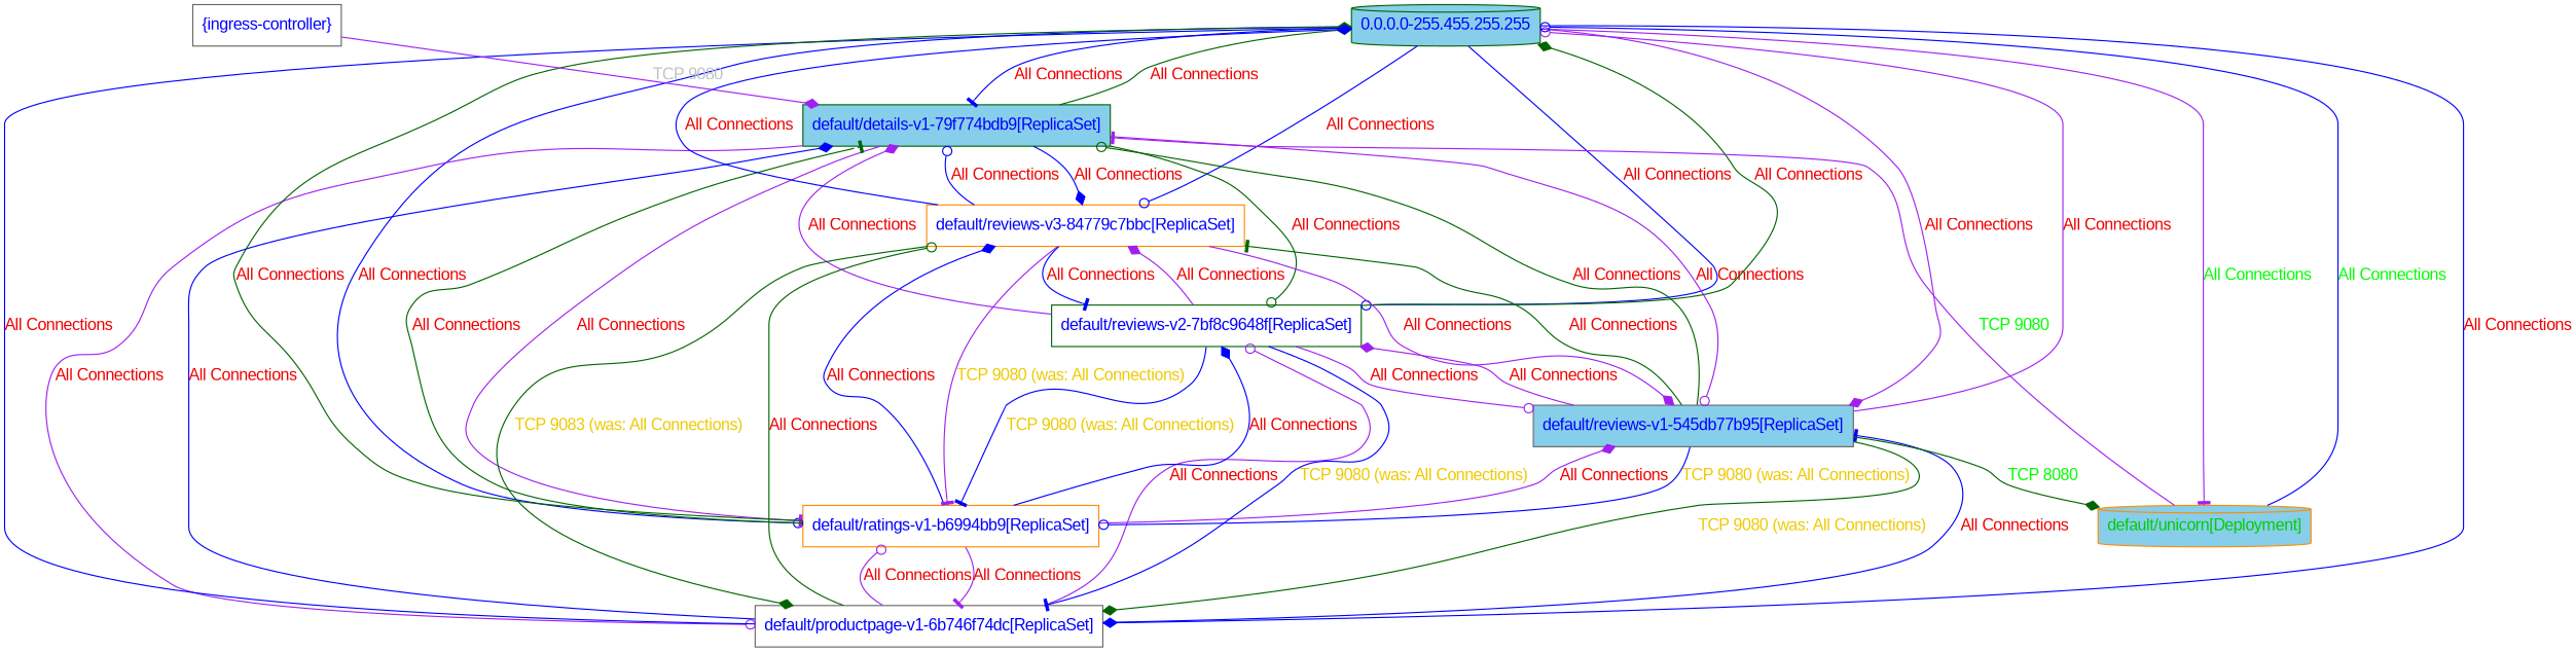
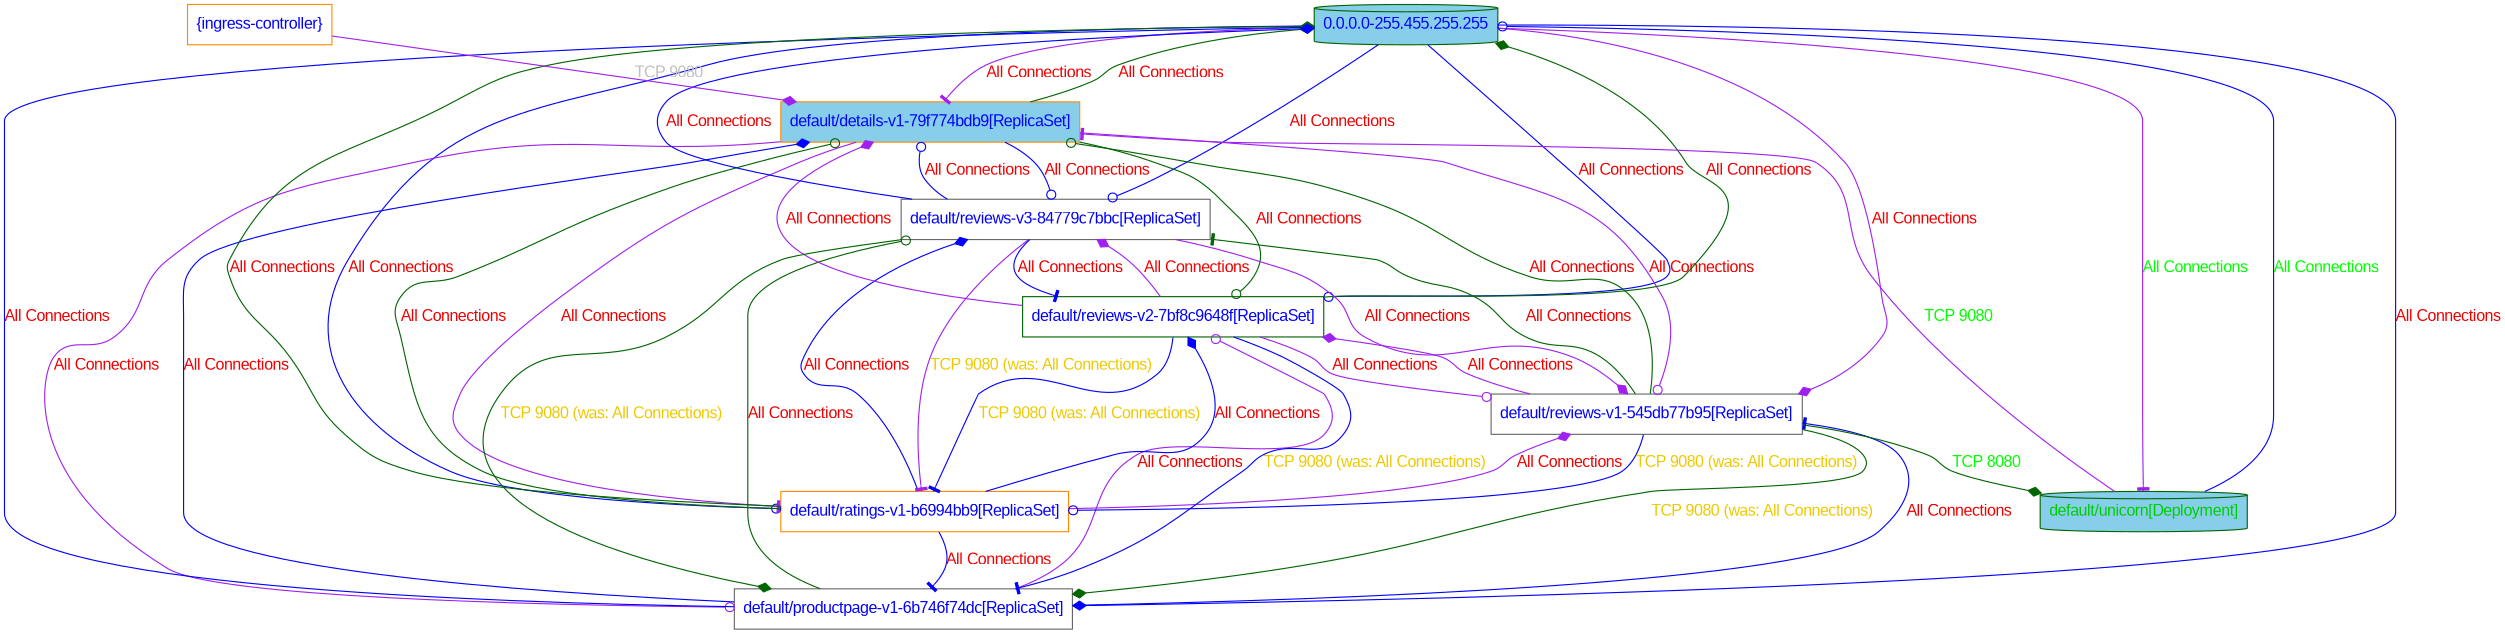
  digraph {
    fontname="Liberation Sans"
    node [color=darkgreen fillcolor=white fontcolor=blue fontname="Liberation Sans" shape=box style=filled]
    edge [arrowhead=diamond color=blue fontcolor=red2 fontname="Liberation Sans"]
    n1 [fillcolor=skyblue label="0.0.0.0-255.455.255.255" shape=cylinder]
-   n2 [fillcolor=skyblue label="default/details-v1-79f774bdb9[ReplicaSet]"]
+   n2 [color=darkorange fillcolor=skyblue label="default/details-v1-79f774bdb9[ReplicaSet]"]
    n3 [color=gray40 label="default/productpage-v1-6b746f74dc[ReplicaSet]"]
    n4 [color=darkorange label="default/ratings-v1-b6994bb9[ReplicaSet]"]
-   n5 [color=gray40 fillcolor=skyblue label="default/reviews-v1-545db77b95[ReplicaSet]"]
+   n5 [color=gray40 label="default/reviews-v1-545db77b95[ReplicaSet]"]
    n6 [label="default/reviews-v2-7bf8c9648f[ReplicaSet]"]
-   n7 [color=darkorange label="default/reviews-v3-84779c7bbc[ReplicaSet]"]
-   n8 [color=darkorange fillcolor=skyblue fontcolor=green3 label="default/unicorn[Deployment]" shape=cylinder]
-   n9 [color=gray40 label="{ingress-controller}"]
-   n1 -> n2 [arrowhead=tee label="All Connections"]
+   n7 [color=gray40 label="default/reviews-v3-84779c7bbc[ReplicaSet]"]
+   n8 [fillcolor=skyblue fontcolor=green3 label="default/unicorn[Deployment]" shape=cylinder]
+   n9 [color=darkorange label="{ingress-controller}"]
+   n1 -> n2 [arrowhead=tee color=purple label="All Connections"]
    n1 -> n3 [label="All Connections"]
    n1 -> n4 [arrowhead=odot label="All Connections"]
    n1 -> n5 [color=purple label="All Connections"]
    n1 -> n6 [arrowhead=odot label="All Connections"]
    n1 -> n7 [arrowhead=odot label="All Connections"]
    n1 -> n8 [arrowhead=tee color=purple fontcolor=green label="All Connections"]
    n2 -> n1 [color=darkgreen label="All Connections"]
    n2 -> n3 [arrowhead=odot color=purple label="All Connections"]
    n2 -> n4 [arrowhead=tee color=purple label="All Connections"]
    n2 -> n5 [arrowhead=odot color=purple label="All Connections"]
    n2 -> n6 [arrowhead=odot color=darkgreen label="All Connections"]
-   n2 -> n7 [label="All Connections"]
+   n2 -> n7 [arrowhead=odot label="All Connections"]
    n3 -> n1 [label="All Connections"]
    n3 -> n2 [label="All Connections"]
-   n3 -> n4 [arrowhead=odot color=purple label="All Connections"]
    n3 -> n5 [arrowhead=tee label="All Connections"]
    n3 -> n6 [arrowhead=odot color=purple label="All Connections"]
    n3 -> n7 [arrowhead=odot color=darkgreen label="All Connections"]
    n4 -> n1 [color=darkgreen label="All Connections"]
-   n4 -> n2 [arrowhead=tee color=darkgreen label="All Connections"]
-   n4 -> n3 [arrowhead=tee color=purple label="All Connections"]
+   n4 -> n2 [arrowhead=odot color=darkgreen label="All Connections"]
+   n4 -> n3 [arrowhead=tee label="All Connections"]
    n4 -> n5 [color=purple label="All Connections"]
    n4 -> n6 [label="All Connections"]
    n4 -> n7 [label="All Connections"]
-   n5 -> n1 [arrowhead=odot color=purple label="All Connections"]
    n5 -> n2 [arrowhead=odot color=darkgreen label="All Connections"]
    n5 -> n3 [color=darkgreen fontcolor=gold2 label="TCP 9080 (was: All Connections)"]
    n5 -> n4 [arrowhead=odot fontcolor=gold2 label="TCP 9080 (was: All Connections)"]
    n5 -> n6 [color=purple label="All Connections"]
    n5 -> n7 [arrowhead=tee color=darkgreen label="All Connections"]
    n5 -> n8 [color=darkgreen fontcolor=green label="TCP 8080"]
    n6 -> n1 [color=darkgreen label="All Connections"]
    n6 -> n2 [color=purple label="All Connections"]
    n6 -> n3 [arrowhead=tee fontcolor=gold2 label="TCP 9080 (was: All Connections)"]
    n6 -> n4 [arrowhead=tee fontcolor=gold2 label="TCP 9080 (was: All Connections)"]
    n6 -> n5 [arrowhead=odot color=purple label="All Connections"]
    n6 -> n7 [color=purple label="All Connections"]
    n7 -> n1 [label="All Connections"]
    n7 -> n2 [arrowhead=odot label="All Connections"]
-   n7 -> n3 [color=darkgreen fontcolor=gold2 label="TCP 9083 (was: All Connections)"]
+   n7 -> n3 [color=darkgreen fontcolor=gold2 label="TCP 9080 (was: All Connections)"]
    n7 -> n4 [arrowhead=tee color=purple fontcolor=gold2 label="TCP 9080 (was: All Connections)"]
    n7 -> n5 [color=purple label="All Connections"]
    n7 -> n6 [arrowhead=tee label="All Connections"]
    n8 -> n1 [arrowhead=odot fontcolor=green label="All Connections"]
    n8 -> n2 [arrowhead=tee color=purple fontcolor=green label="TCP 9080"]
    n9 -> n2 [color=purple fontcolor=grey label="TCP 9080"]
  }
